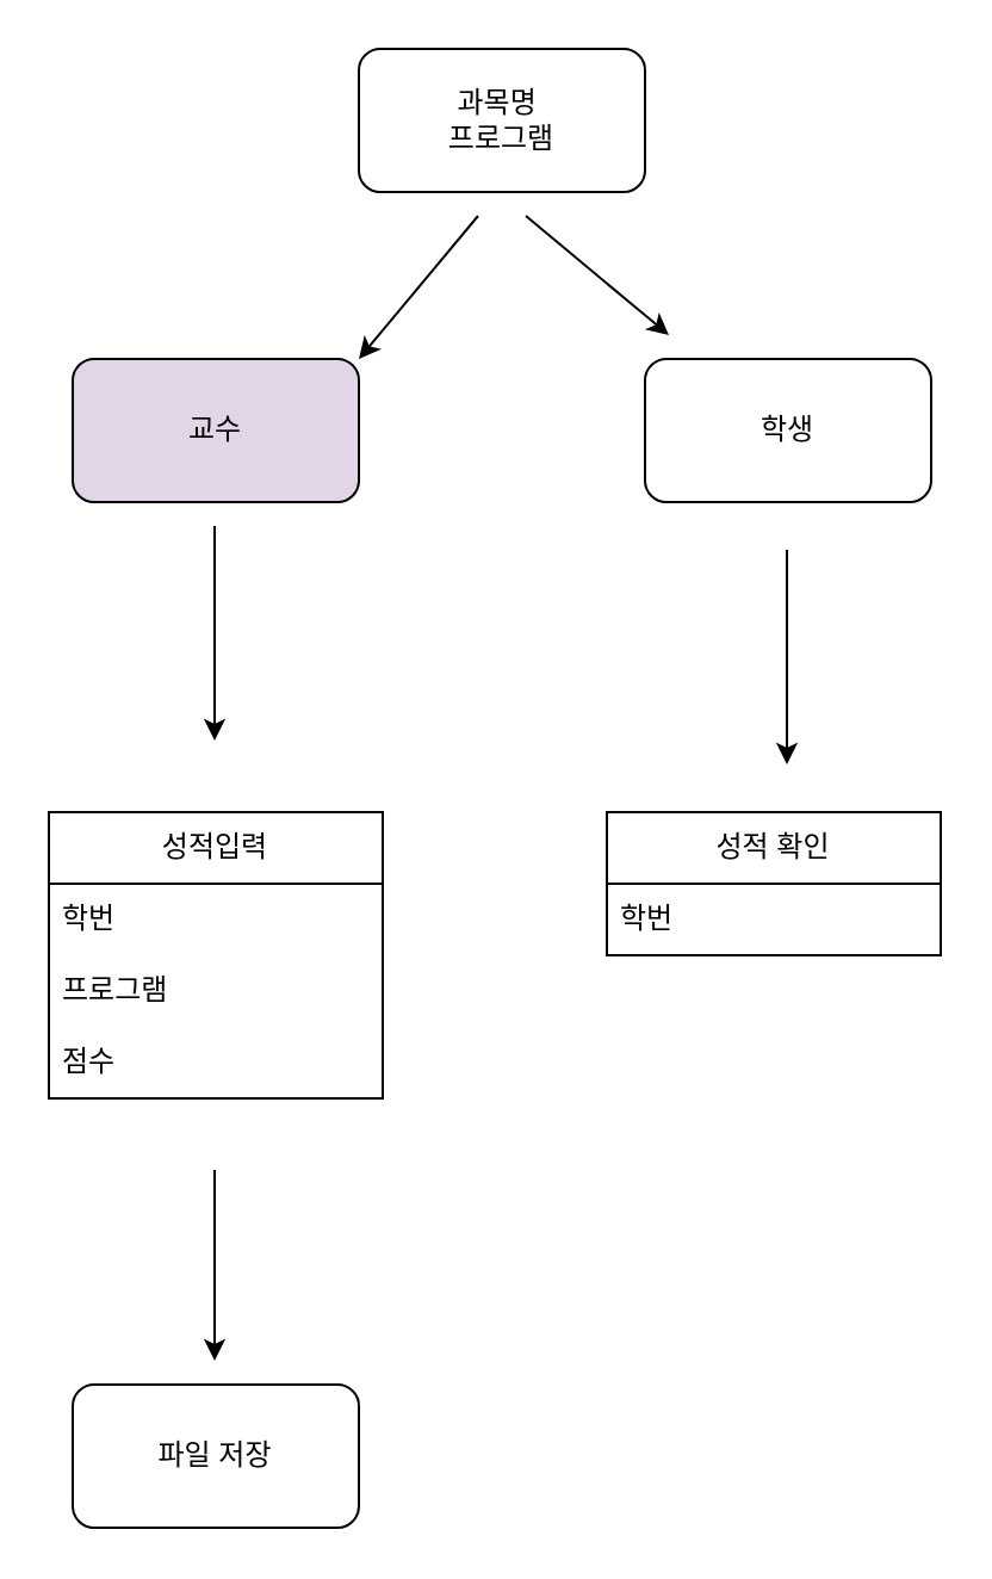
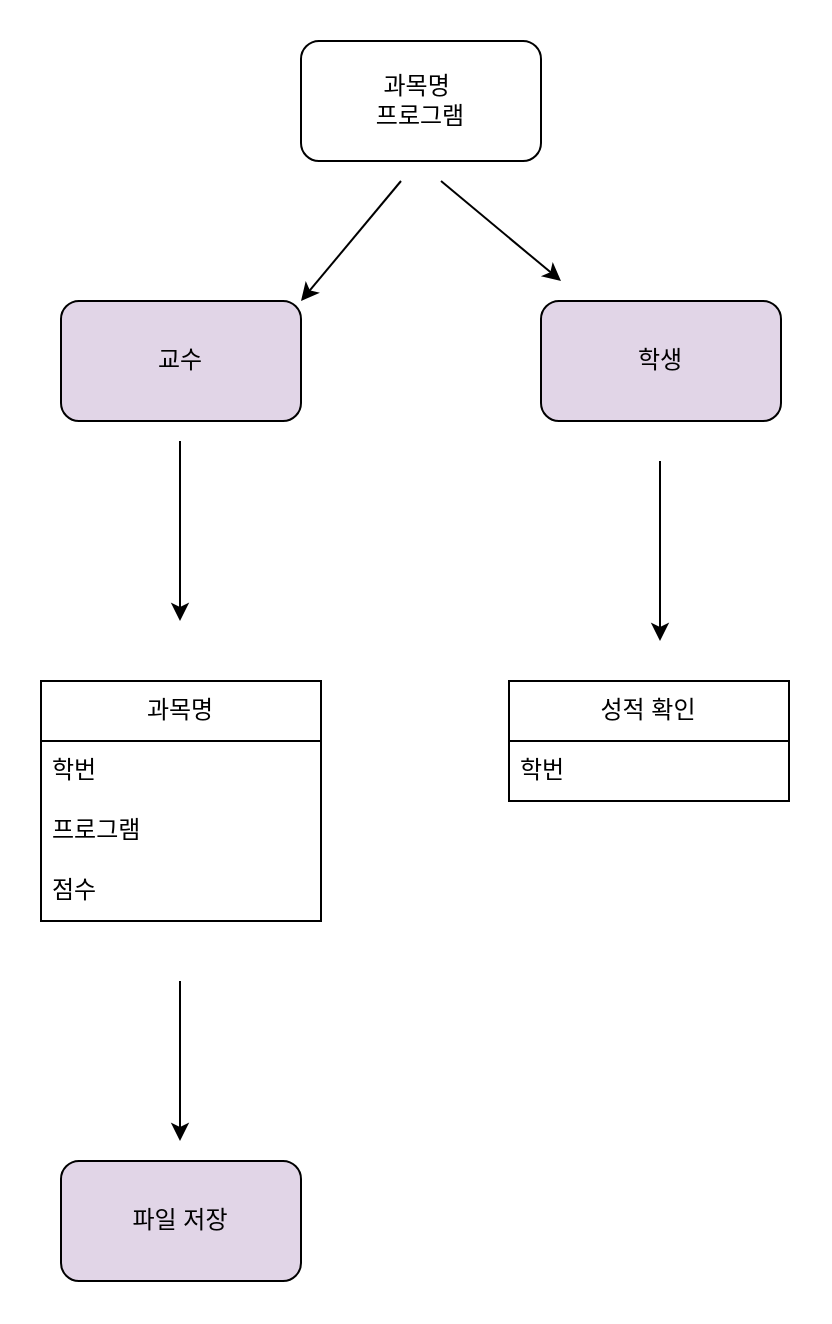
  <mxCell id="0" />
  <mxCell id="1" parent="0" />
  <mxCell id="2" value="교수" style="rounded=1;whiteSpace=wrap;html=1;fillColor=#e1d5e7;" vertex="1" parent="1"><mxGeometry x="30" y="150" width="120" height="60" as="geometry" /></mxCell>
- <mxCell id="3" value="학생" style="rounded=1;whiteSpace=wrap;html=1;" vertex="1" parent="1"><mxGeometry x="270" y="150" width="120" height="60" as="geometry" /></mxCell>
+ <mxCell id="3" value="학생" style="rounded=1;whiteSpace=wrap;html=1;fillColor=#e1d5e7;" vertex="1" parent="1"><mxGeometry x="270" y="150" width="120" height="60" as="geometry" /></mxCell>
  <mxCell id="4" value="" style="endArrow=classic;html=1;rounded=0;" edge="1" parent="1"><mxGeometry width="50" height="50" relative="1" as="geometry"><mxPoint x="89.5" y="220" as="sourcePoint" /><mxPoint x="89.5" y="310" as="targetPoint" /></mxGeometry></mxCell>
  <mxCell id="5" value="과목명&amp;nbsp;&lt;div&gt;프로그램&lt;/div&gt;" style="rounded=1;whiteSpace=wrap;html=1;" vertex="1" parent="1"><mxGeometry x="150" y="20" width="120" height="60" as="geometry" /></mxCell>
  <mxCell id="6" value="" style="endArrow=classic;html=1;rounded=0;entryX=1;entryY=0;entryDx=0;entryDy=0;" edge="1" parent="1" target="2"><mxGeometry width="50" height="50" relative="1" as="geometry"><mxPoint x="200" y="90" as="sourcePoint" /><mxPoint x="230" y="70" as="targetPoint" /><Array as="points" /></mxGeometry></mxCell>
  <mxCell id="7" value="" style="endArrow=classic;html=1;rounded=0;" edge="1" parent="1"><mxGeometry width="50" height="50" relative="1" as="geometry"><mxPoint x="220" y="90" as="sourcePoint" /><mxPoint x="280" y="140" as="targetPoint" /><Array as="points"><mxPoint x="220" y="90" /></Array></mxGeometry></mxCell>
- <mxCell id="8" value="성적입력" style="swimlane;fontStyle=0;childLayout=stackLayout;horizontal=1;startSize=30;horizontalStack=0;resizeParent=1;resizeParentMax=0;resizeLast=0;collapsible=1;marginBottom=0;whiteSpace=wrap;html=1;" vertex="1" parent="1"><mxGeometry x="20" y="340" width="140" height="120" as="geometry" /></mxCell>
+ <mxCell id="8" value="과목명" style="swimlane;fontStyle=0;childLayout=stackLayout;horizontal=1;startSize=30;horizontalStack=0;resizeParent=1;resizeParentMax=0;resizeLast=0;collapsible=1;marginBottom=0;whiteSpace=wrap;html=1;" vertex="1" parent="1"><mxGeometry x="20" y="340" width="140" height="120" as="geometry" /></mxCell>
  <mxCell id="9" value="학번&amp;nbsp;" style="text;strokeColor=none;fillColor=none;align=left;verticalAlign=middle;spacingLeft=4;spacingRight=4;overflow=hidden;points=[[0,0.5],[1,0.5]];portConstraint=eastwest;rotatable=0;whiteSpace=wrap;html=1;" vertex="1" parent="8"><mxGeometry y="30" width="140" height="30" as="geometry" /></mxCell>
  <mxCell id="10" value="프로그램" style="text;strokeColor=none;fillColor=none;align=left;verticalAlign=middle;spacingLeft=4;spacingRight=4;overflow=hidden;points=[[0,0.5],[1,0.5]];portConstraint=eastwest;rotatable=0;whiteSpace=wrap;html=1;" vertex="1" parent="8"><mxGeometry y="60" width="140" height="30" as="geometry" /></mxCell>
  <mxCell id="11" value="점수" style="text;strokeColor=none;fillColor=none;align=left;verticalAlign=middle;spacingLeft=4;spacingRight=4;overflow=hidden;points=[[0,0.5],[1,0.5]];portConstraint=eastwest;rotatable=0;whiteSpace=wrap;html=1;" vertex="1" parent="8"><mxGeometry y="90" width="140" height="30" as="geometry" /></mxCell>
  <mxCell id="12" value="" style="endArrow=classic;html=1;rounded=0;" edge="1" parent="1"><mxGeometry width="50" height="50" relative="1" as="geometry"><mxPoint x="329.5" y="230" as="sourcePoint" /><mxPoint x="329.5" y="320" as="targetPoint" /></mxGeometry></mxCell>
  <mxCell id="13" value="성적 확인" style="swimlane;fontStyle=0;childLayout=stackLayout;horizontal=1;startSize=30;horizontalStack=0;resizeParent=1;resizeParentMax=0;resizeLast=0;collapsible=1;marginBottom=0;whiteSpace=wrap;html=1;" vertex="1" parent="1"><mxGeometry x="254" y="340" width="140" height="60" as="geometry" /></mxCell>
  <mxCell id="14" value="학번" style="text;strokeColor=none;fillColor=none;align=left;verticalAlign=middle;spacingLeft=4;spacingRight=4;overflow=hidden;points=[[0,0.5],[1,0.5]];portConstraint=eastwest;rotatable=0;whiteSpace=wrap;html=1;" vertex="1" parent="13"><mxGeometry y="30" width="140" height="30" as="geometry" /></mxCell>
  <mxCell id="15" value="" style="endArrow=classic;html=1;rounded=0;" edge="1" parent="1"><mxGeometry width="50" height="50" relative="1" as="geometry"><mxPoint x="89.5" y="490" as="sourcePoint" /><mxPoint x="89.5" y="570" as="targetPoint" /></mxGeometry></mxCell>
- <mxCell id="16" value="파일 저장" style="rounded=1;whiteSpace=wrap;html=1;" vertex="1" parent="1"><mxGeometry x="30" y="580" width="120" height="60" as="geometry" /></mxCell>
+ <mxCell id="16" value="파일 저장" style="rounded=1;whiteSpace=wrap;html=1;fillColor=#e1d5e7;" vertex="1" parent="1"><mxGeometry x="30" y="580" width="120" height="60" as="geometry" /></mxCell>
